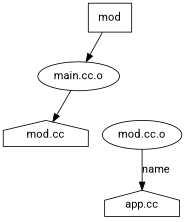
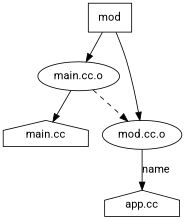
  digraph {
    fontname=Roboto
    node [fontname=Roboto]
    edge [fontname=Roboto]
-   n1 [label="mod.cc" shape=house]
+   n1 [label="main.cc" shape=house]
    n2 [label="main.cc.o"]
    n3 [label="mod.cc.o"]
    n4 [label="app.cc" shape=house]
    n5 [label=mod shape=rect]
    n2 -> n1
+   n2 -> n3 [style=dashed]
    n3 -> n4 [label=name]
    n5 -> n2
+   n5 -> n3
  }
